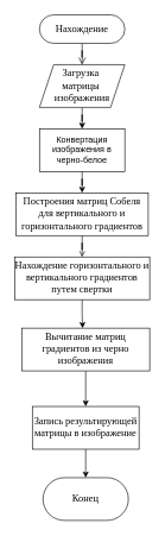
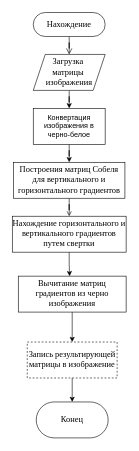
  <mxCell id="0" />
  <mxCell id="1" parent="0" />
  <mxCell id="2" value="" style="rounded=0;html=1;jettySize=auto;orthogonalLoop=1;fontSize=14;endArrow=open;endFill=0;endSize=8;strokeWidth=1;shadow=0;labelBackgroundColor=none;edgeStyle=orthogonalEdgeStyle;entryX=0.5;entryY=0;entryDx=0;entryDy=0;fontFamily=Times New Roman;" edge="1" parent="1" source="3" target="5"><mxGeometry relative="1" as="geometry"><mxPoint x="115" y="110" as="targetPoint" /></mxGeometry></mxCell>
  <mxCell id="3" value="Нахождение" style="rounded=1;whiteSpace=wrap;html=1;fontSize=14;glass=0;strokeWidth=1;shadow=0;arcSize=50;fontFamily=Times New Roman;" vertex="1" parent="1"><mxGeometry x="55" y="20" width="120" height="40" as="geometry" /></mxCell>
  <mxCell id="4" style="edgeStyle=orthogonalEdgeStyle;rounded=0;orthogonalLoop=1;jettySize=auto;html=1;entryX=0.5;entryY=0;entryDx=0;entryDy=0;" edge="1" parent="1" source="5" target="14"><mxGeometry relative="1" as="geometry" /></mxCell>
  <mxCell id="5" value="Загрузка&amp;nbsp;&lt;div style=&quot;font-size: 14px;&quot;&gt;матрицы&amp;nbsp;&lt;/div&gt;&lt;div style=&quot;font-size: 14px;&quot;&gt;изображения&lt;/div&gt;" style="shape=parallelogram;perimeter=parallelogramPerimeter;whiteSpace=wrap;html=1;fixedSize=1;fontFamily=Times New Roman;fontSize=14;" vertex="1" parent="1"><mxGeometry x="55" y="90" width="120" height="60" as="geometry" /></mxCell>
  <mxCell id="6" value="" style="edgeStyle=orthogonalEdgeStyle;rounded=0;orthogonalLoop=1;jettySize=auto;html=1;endArrow=open;endFill=0;" edge="1" parent="1" source="7" target="9"><mxGeometry relative="1" as="geometry" /></mxCell>
  <mxCell id="7" value="Построения матриц Собеля для вертикального и горизонтального градиентов" style="rounded=0;whiteSpace=wrap;html=1;fontFamily=Times New Roman;fontSize=14;" vertex="1" parent="1"><mxGeometry x="22" y="270" width="186" height="60" as="geometry" /></mxCell>
  <mxCell id="8" value="" style="edgeStyle=orthogonalEdgeStyle;rounded=0;orthogonalLoop=1;jettySize=auto;html=1;entryX=0.476;entryY=0.002;entryDx=0;entryDy=0;entryPerimeter=0;" edge="1" parent="1" source="9" target="12"><mxGeometry relative="1" as="geometry"><Array as="points" /></mxGeometry></mxCell>
  <mxCell id="9" value="Нахождение горизонтального и вертикального градиентов путем свертки" style="whiteSpace=wrap;html=1;fontSize=14;fontFamily=Times New Roman;rounded=0;" vertex="1" parent="1"><mxGeometry x="20" y="360" width="190" height="60" as="geometry" /></mxCell>
  <mxCell id="10" value="Конец" style="rounded=1;whiteSpace=wrap;html=1;arcSize=50;fontFamily=Times New Roman;fontSize=14;" vertex="1" parent="1"><mxGeometry x="60" y="670" width="120" height="60" as="geometry" /></mxCell>
  <mxCell id="11" style="edgeStyle=orthogonalEdgeStyle;rounded=0;orthogonalLoop=1;jettySize=auto;html=1;entryX=0.5;entryY=0;entryDx=0;entryDy=0;" edge="1" parent="1" source="12" target="16"><mxGeometry relative="1" as="geometry" /></mxCell>
  <mxCell id="12" value="Вычитание матриц градиентов из черно изображения" style="whiteSpace=wrap;html=1;fontSize=14;fontFamily=Times New Roman;rounded=0;" vertex="1" parent="1"><mxGeometry x="30" y="460" width="180" height="60" as="geometry" /></mxCell>
  <mxCell id="13" style="edgeStyle=orthogonalEdgeStyle;rounded=0;orthogonalLoop=1;jettySize=auto;html=1;entryX=0.5;entryY=0;entryDx=0;entryDy=0;" edge="1" parent="1" source="14" target="7"><mxGeometry relative="1" as="geometry" /></mxCell>
  <mxCell id="14" value="Конвертация изображения в черно-белое" style="rounded=0;whiteSpace=wrap;html=1;" vertex="1" parent="1"><mxGeometry x="55" y="180" width="120" height="60" as="geometry" /></mxCell>
  <mxCell id="15" style="edgeStyle=orthogonalEdgeStyle;rounded=0;orthogonalLoop=1;jettySize=auto;html=1;entryX=0.5;entryY=0;entryDx=0;entryDy=0;" edge="1" parent="1" source="16" target="10"><mxGeometry relative="1" as="geometry" /></mxCell>
- <mxCell id="16" value="Запись результирующей матрицы в изображение" style="whiteSpace=wrap;html=1;fontSize=14;fontFamily=Times New Roman;rounded=0;" vertex="1" parent="1"><mxGeometry x="45" y="570" width="150" height="60" as="geometry" /></mxCell>
+ <mxCell id="16" value="Запись результирующей матрицы в изображение" style="whiteSpace=wrap;html=1;fontSize=14;fontFamily=Times New Roman;rounded=0;dashed=1;" vertex="1" parent="1"><mxGeometry x="45" y="570" width="150" height="60" as="geometry" /></mxCell>
